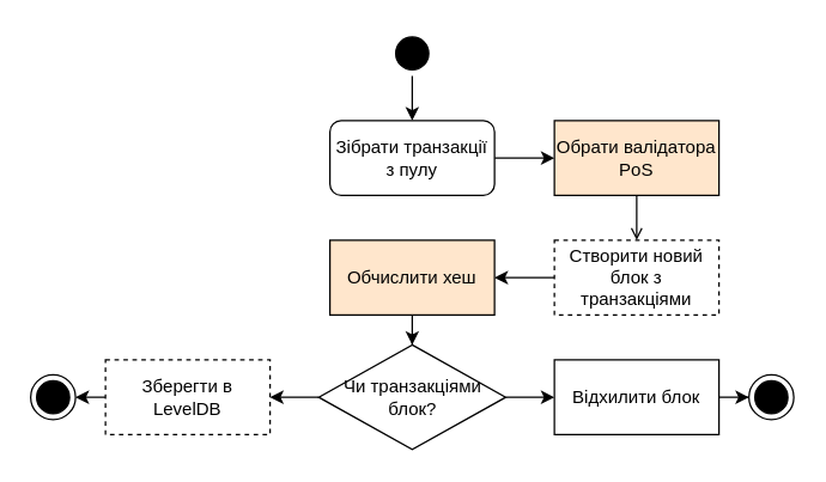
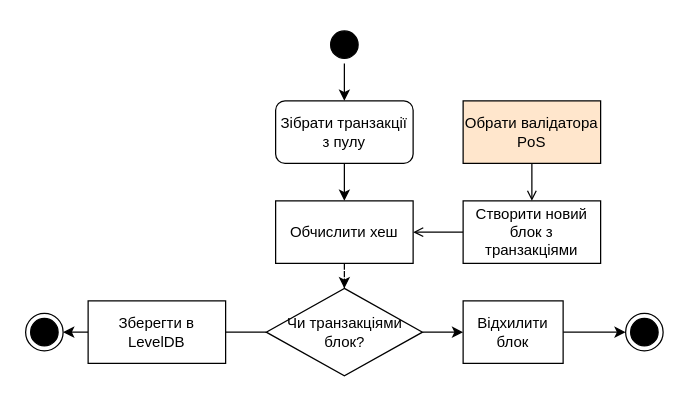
  <mxCell id="0" />
  <mxCell id="1" parent="0" />
  <mxCell id="2" value="" style="edgeStyle=orthogonalEdgeStyle;rounded=0;orthogonalLoop=1;jettySize=auto;html=1;" edge="1" parent="1" source="3" target="5"><mxGeometry relative="1" as="geometry" /></mxCell>
  <mxCell id="3" value="" style="ellipse;html=1;shape=startState;fillColor=#000000;strokeColor=#000000;" vertex="1" parent="1"><mxGeometry x="260" y="20" width="30" height="30" as="geometry" /></mxCell>
- <mxCell id="4" style="edgeStyle=orthogonalEdgeStyle;rounded=0;orthogonalLoop=1;jettySize=auto;html=1;entryX=0;entryY=0.5;entryDx=0;entryDy=0;" edge="1" parent="1" source="5" target="7"><mxGeometry relative="1" as="geometry" /></mxCell>
+ <mxCell id="4" style="edgeStyle=orthogonalEdgeStyle;rounded=0;orthogonalLoop=1;jettySize=auto;html=1;" edge="1" parent="1" source="5" target="11"><mxGeometry relative="1" as="geometry" /></mxCell>
  <mxCell id="5" value="Зібрати транзакції з пулу" style="html=1;whiteSpace=wrap;rounded=1;" vertex="1" parent="1"><mxGeometry x="220" y="80" width="110" height="50" as="geometry" /></mxCell>
  <mxCell id="6" style="edgeStyle=orthogonalEdgeStyle;rounded=0;orthogonalLoop=1;jettySize=auto;html=1;exitX=0.5;exitY=1;exitDx=0;exitDy=0;entryX=0.5;entryY=0;entryDx=0;entryDy=0;endArrow=open;" edge="1" parent="1" source="7" target="9"><mxGeometry relative="1" as="geometry" /></mxCell>
  <mxCell id="7" value="Обрати валідатора PoS" style="html=1;whiteSpace=wrap;fillColor=#ffe6cc;" vertex="1" parent="1"><mxGeometry x="370" y="80" width="110" height="50" as="geometry" /></mxCell>
- <mxCell id="8" value="" style="edgeStyle=orthogonalEdgeStyle;rounded=0;orthogonalLoop=1;jettySize=auto;html=1;" edge="1" parent="1" source="9" target="11"><mxGeometry relative="1" as="geometry" /></mxCell>
- <mxCell id="9" value="Створити новий блок з транзакціями" style="html=1;whiteSpace=wrap;dashed=1;" vertex="1" parent="1"><mxGeometry x="370" y="160" width="110" height="50" as="geometry" /></mxCell>
- <mxCell id="10" style="edgeStyle=orthogonalEdgeStyle;rounded=0;orthogonalLoop=1;jettySize=auto;html=1;exitX=0.5;exitY=1;exitDx=0;exitDy=0;" edge="1" parent="1" source="11" target="14"><mxGeometry relative="1" as="geometry" /></mxCell>
- <mxCell id="11" value="Обчислити хеш" style="html=1;whiteSpace=wrap;fillColor=#ffe6cc;" vertex="1" parent="1"><mxGeometry x="220" y="160" width="110" height="50" as="geometry" /></mxCell>
- <mxCell id="12" value="" style="edgeStyle=orthogonalEdgeStyle;rounded=0;orthogonalLoop=1;jettySize=auto;html=1;" edge="1" parent="1" source="14" target="16"><mxGeometry relative="1" as="geometry" /></mxCell>
+ <mxCell id="8" value="" style="edgeStyle=orthogonalEdgeStyle;rounded=0;orthogonalLoop=1;jettySize=auto;html=1;endArrow=open;" edge="1" parent="1" source="9" target="11"><mxGeometry relative="1" as="geometry" /></mxCell>
+ <mxCell id="9" value="Створити новий блок з транзакціями" style="html=1;whiteSpace=wrap;" vertex="1" parent="1"><mxGeometry x="370" y="160" width="110" height="50" as="geometry" /></mxCell>
+ <mxCell id="10" style="edgeStyle=orthogonalEdgeStyle;rounded=0;orthogonalLoop=1;jettySize=auto;html=1;exitX=0.5;exitY=1;exitDx=0;exitDy=0;dashed=1;" edge="1" parent="1" source="11" target="14"><mxGeometry relative="1" as="geometry" /></mxCell>
+ <mxCell id="11" value="Обчислити хеш" style="html=1;whiteSpace=wrap;" vertex="1" parent="1"><mxGeometry x="220" y="160" width="110" height="50" as="geometry" /></mxCell>
+ <mxCell id="12" value="" style="edgeStyle=orthogonalEdgeStyle;rounded=0;orthogonalLoop=1;jettySize=auto;html=1;endArrow=none;" edge="1" parent="1" source="14" target="16"><mxGeometry relative="1" as="geometry" /></mxCell>
  <mxCell id="13" value="" style="edgeStyle=orthogonalEdgeStyle;rounded=0;orthogonalLoop=1;jettySize=auto;html=1;" edge="1" parent="1" source="14" target="18"><mxGeometry relative="1" as="geometry" /></mxCell>
  <mxCell id="14" value="Чи транзакціями блок?" style="shape=rhombus;perimeter=rhombusPerimeter;whiteSpace=wrap;html=1;align=center;" vertex="1" parent="1"><mxGeometry x="212.5" y="230" width="125" height="70" as="geometry" /></mxCell>
  <mxCell id="15" style="edgeStyle=orthogonalEdgeStyle;rounded=0;orthogonalLoop=1;jettySize=auto;html=1;exitX=0;exitY=0.5;exitDx=0;exitDy=0;entryX=1;entryY=0.5;entryDx=0;entryDy=0;" edge="1" parent="1" source="16" target="19"><mxGeometry relative="1" as="geometry" /></mxCell>
- <mxCell id="16" value="Зберегти в LevelDB" style="html=1;whiteSpace=wrap;dashed=1;" vertex="1" parent="1"><mxGeometry x="70" y="240" width="110" height="50" as="geometry" /></mxCell>
+ <mxCell id="16" value="Зберегти в LevelDB" style="html=1;whiteSpace=wrap;" vertex="1" parent="1"><mxGeometry x="70" y="240" width="110" height="50" as="geometry" /></mxCell>
  <mxCell id="17" value="" style="edgeStyle=orthogonalEdgeStyle;rounded=0;orthogonalLoop=1;jettySize=auto;html=1;" edge="1" parent="1" source="18" target="20"><mxGeometry relative="1" as="geometry" /></mxCell>
- <mxCell id="18" value="Відхилити блок" style="html=1;whiteSpace=wrap;" vertex="1" parent="1"><mxGeometry x="370" y="240" width="110" height="50" as="geometry" /></mxCell>
+ <mxCell id="18" value="Відхилити блок" style="html=1;whiteSpace=wrap;" vertex="1" parent="1"><mxGeometry x="370" y="240" width="80" height="50" as="geometry" /></mxCell>
  <mxCell id="19" value="" style="ellipse;html=1;shape=endState;fillColor=#000000;strokeColor=#000000;" vertex="1" parent="1"><mxGeometry x="20" y="250" width="30" height="30" as="geometry" /></mxCell>
  <mxCell id="20" value="" style="ellipse;html=1;shape=endState;fillColor=#000000;strokeColor=#000000;" vertex="1" parent="1"><mxGeometry x="500" y="250" width="30" height="30" as="geometry" /></mxCell>
